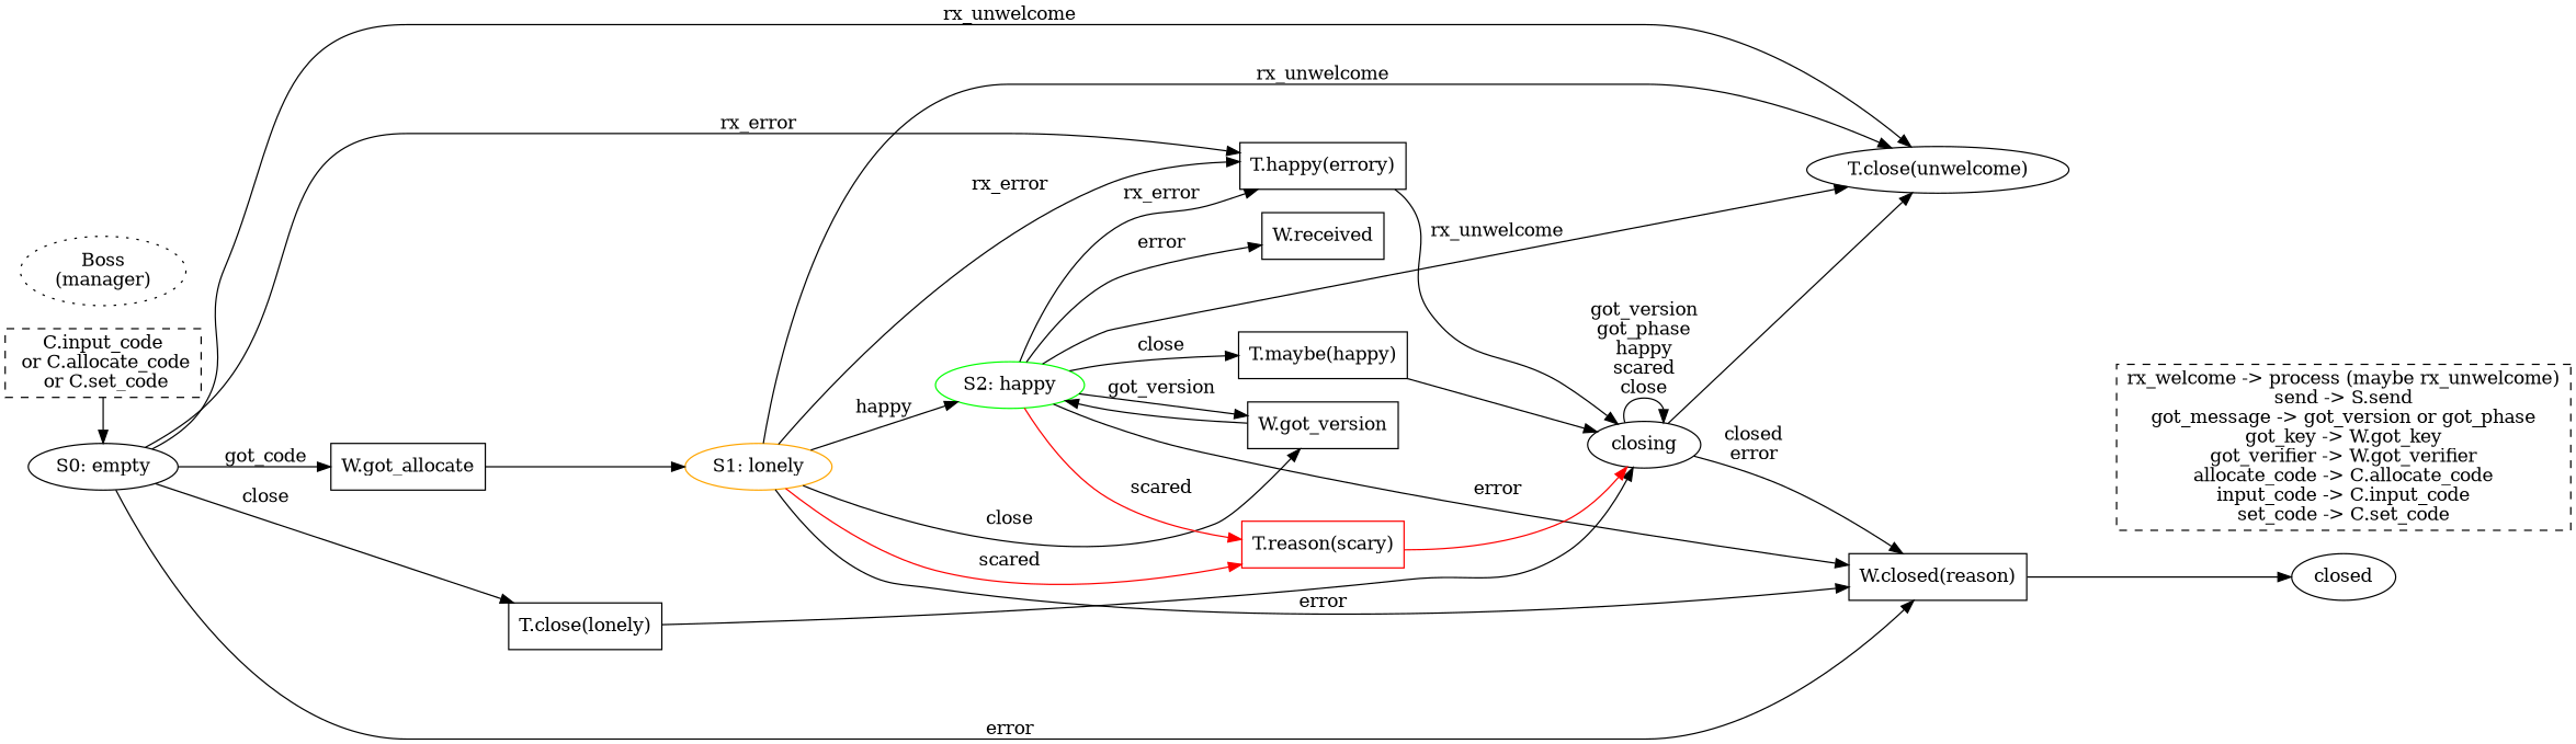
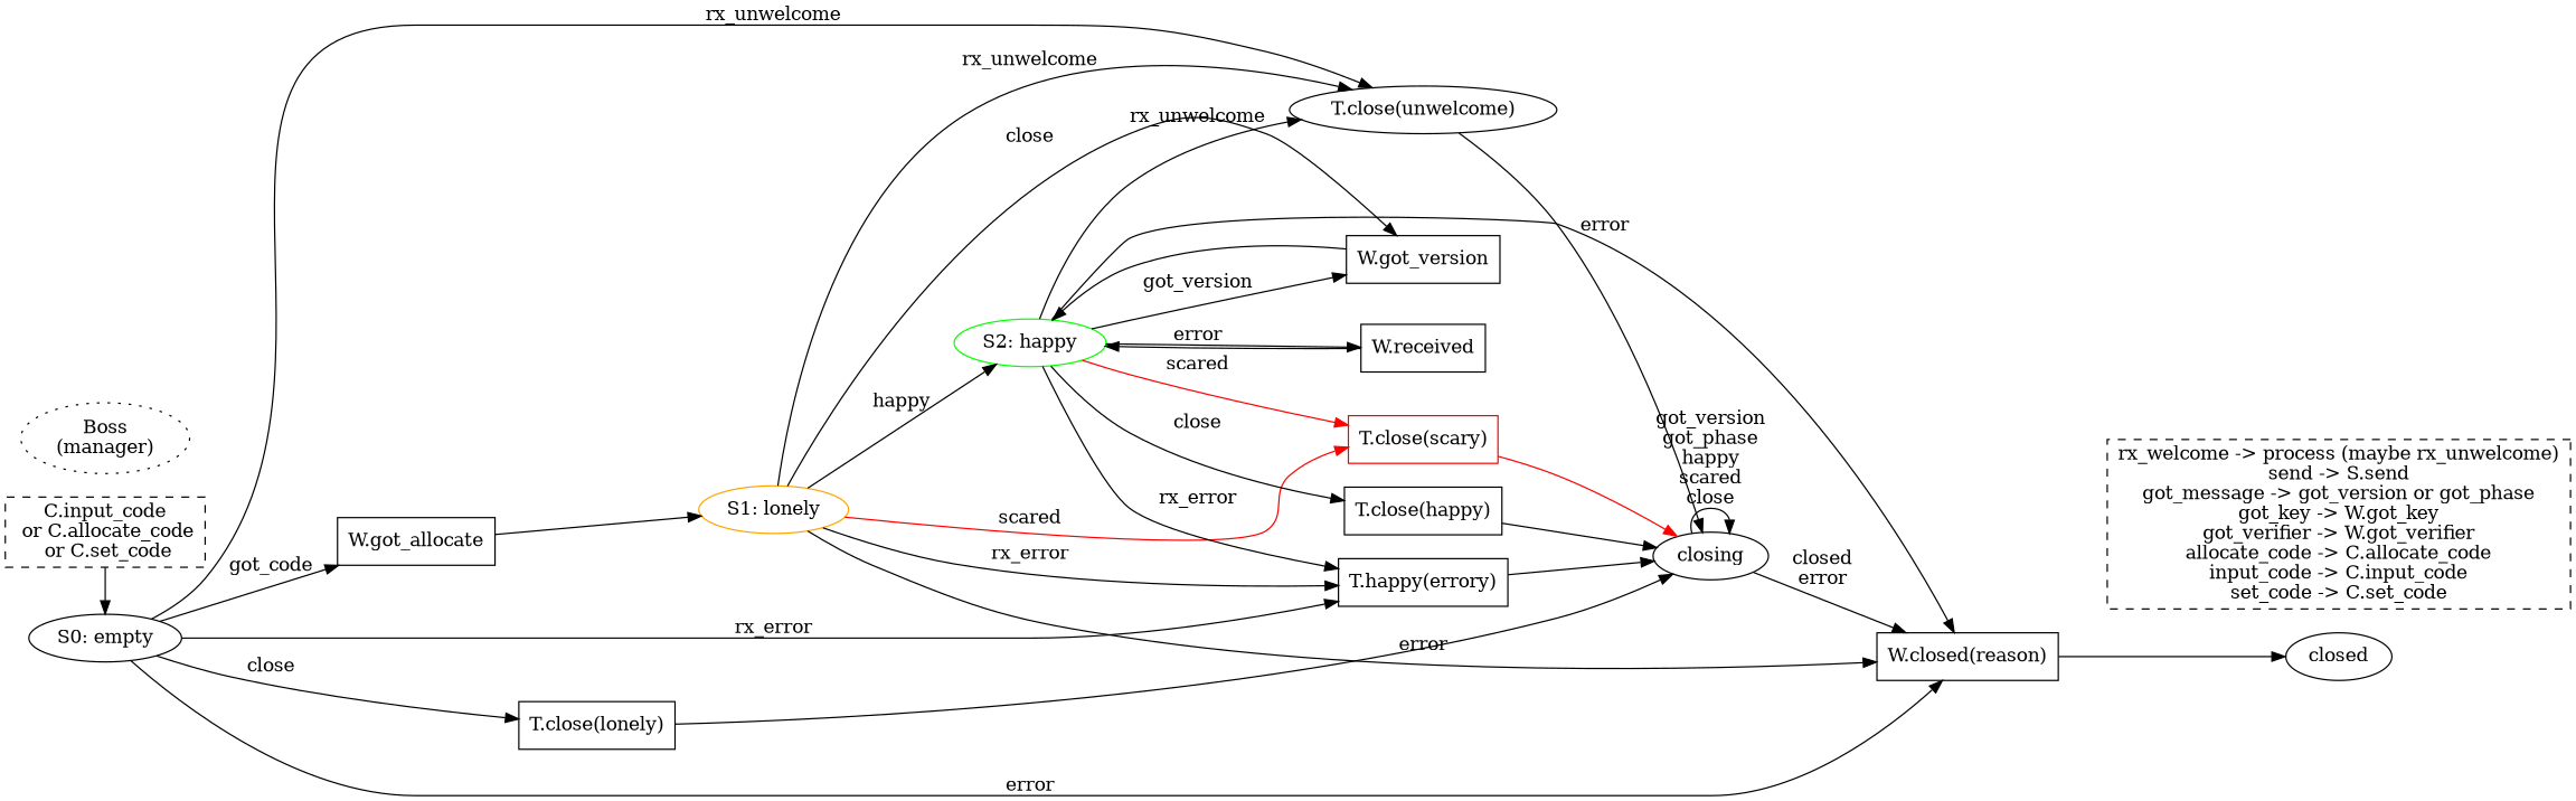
  digraph {
    rankdir=LR
    node [shape=box]
    n1 [label="C.input_code\n or C.allocate_code\n or C.set_code" style=dashed]
    n2 [label="S0: empty" shape=""]
    n3 [label=closed shape=""]
    n4 [label="rx_welcome -> process (maybe rx_unwelcome)\nsend -> S.send\ngot_message -> got_version or got_phase\ngot_key -> W.got_key\ngot_verifier -> W.got_verifier\nallocate_code -> C.allocate_code\ninput_code -> C.input_code\nset_code -> C.set_code" style=dashed]
    n5 [label="W.got_allocate"]
    n6 [label="T.happy(errory)"]
    n7 [label="T.close(lonely)"]
    n8 [label="T.close(unwelcome)" shape=ellipse]
    n9 [label="W.closed(reason)"]
    n10 [label="Boss\n(manager)" style=dotted shape=""]
    n11 [color=orange label="S1: lonely" shape=""]
    n12 [label=closing shape=""]
    n13 [color=green label="S2: happy" shape=""]
-   n14 [color=red label="T.reason(scary)"]
+   n14 [color=red label="T.close(scary)"]
    n15 [label="W.got_version"]
-   n16 [label="T.maybe(happy)"]
+   n16 [label="T.close(happy)"]
    n17 [label="W.received"]
    subgraph sub_1 {
      rank=same
      n1
      n2
    }
    subgraph sub_2 {
      rank=same
      n3
      n4
    }
    n1 -> n2
    n2 -> n5 [label=got_code]
    n2 -> n6 [label=rx_error]
    n2 -> n7 [label=close]
    n2 -> n8 [label=rx_unwelcome]
    n2 -> n9 [label=error]
    n5 -> n11
    n6 -> n12
    n7 -> n12
-   n12 -> n8
+   n8 -> n12
    n9 -> n3
    n11 -> n6 [label=rx_error]
    n11 -> n8 [label=rx_unwelcome]
    n11 -> n9 [label=error]
    n11 -> n13 [label=happy]
    n11 -> n14 [color=red label=scared]
    n11 -> n15 [label=close]
    n12 -> n9 [label="closed\nerror"]
    n12 -> n12 [label="got_version\ngot_phase\nhappy\nscared\nclose"]
    n13 -> n6 [label=rx_error]
    n13 -> n8 [label=rx_unwelcome]
    n13 -> n9 [label=error]
    n13 -> n14 [color=red label=scared]
    n13 -> n15 [label=got_version]
    n13 -> n16 [label=close]
    n13 -> n17 [label=error]
    n14 -> n12 [color=red]
    n15 -> n13
    n16 -> n12
+   n17 -> n13
  }
